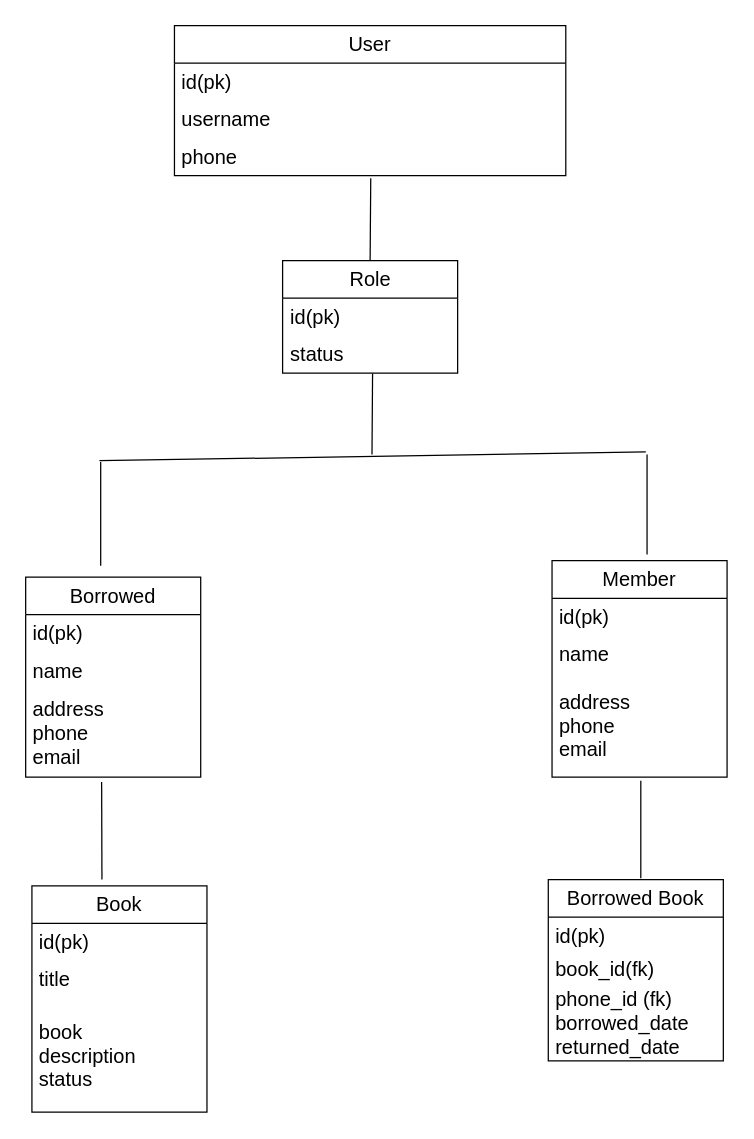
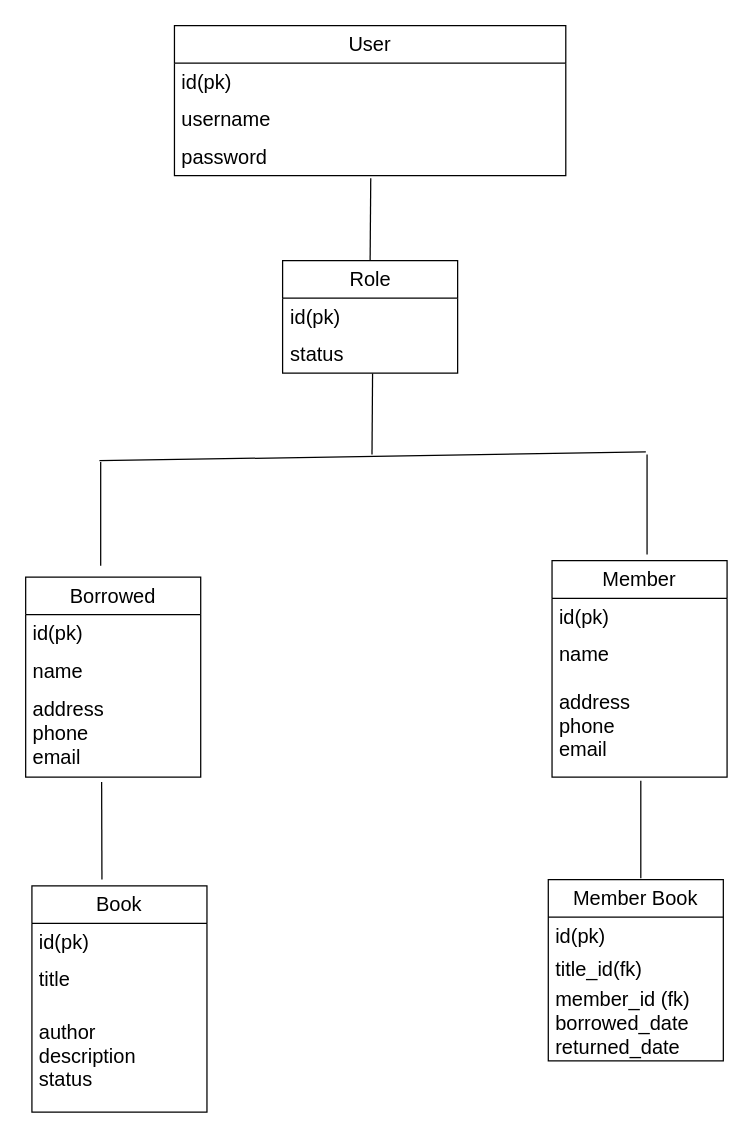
  <mxCell id="0" />
  <mxCell id="1" parent="0" />
  <mxCell id="2" value="User" style="swimlane;fontStyle=0;childLayout=stackLayout;horizontal=1;startSize=30;horizontalStack=0;resizeParent=1;resizeParentMax=0;resizeLast=0;collapsible=1;marginBottom=0;whiteSpace=wrap;html=1;fontSize=16;" vertex="1" parent="1"><mxGeometry x="139" y="20" width="313" height="120" as="geometry" /></mxCell>
  <mxCell id="3" value="id(pk)" style="text;strokeColor=none;fillColor=none;align=left;verticalAlign=middle;spacingLeft=4;spacingRight=4;overflow=hidden;points=[[0,0.5],[1,0.5]];portConstraint=eastwest;rotatable=0;whiteSpace=wrap;html=1;fontSize=16;" vertex="1" parent="2"><mxGeometry y="30" width="313" height="30" as="geometry" /></mxCell>
  <mxCell id="4" value="username" style="text;strokeColor=none;fillColor=none;align=left;verticalAlign=middle;spacingLeft=4;spacingRight=4;overflow=hidden;points=[[0,0.5],[1,0.5]];portConstraint=eastwest;rotatable=0;whiteSpace=wrap;html=1;fontSize=16;" vertex="1" parent="2"><mxGeometry y="60" width="313" height="30" as="geometry" /></mxCell>
- <mxCell id="5" value="phone" style="text;strokeColor=none;fillColor=none;align=left;verticalAlign=middle;spacingLeft=4;spacingRight=4;overflow=hidden;points=[[0,0.5],[1,0.5]];portConstraint=eastwest;rotatable=0;whiteSpace=wrap;html=1;fontSize=16;" vertex="1" parent="2"><mxGeometry y="90" width="313" height="30" as="geometry" /></mxCell>
+ <mxCell id="5" value="password" style="text;strokeColor=none;fillColor=none;align=left;verticalAlign=middle;spacingLeft=4;spacingRight=4;overflow=hidden;points=[[0,0.5],[1,0.5]];portConstraint=eastwest;rotatable=0;whiteSpace=wrap;html=1;fontSize=16;" vertex="1" parent="2"><mxGeometry y="90" width="313" height="30" as="geometry" /></mxCell>
  <mxCell id="6" value="Role" style="swimlane;fontStyle=0;childLayout=stackLayout;horizontal=1;startSize=30;horizontalStack=0;resizeParent=1;resizeParentMax=0;resizeLast=0;collapsible=1;marginBottom=0;whiteSpace=wrap;html=1;fontSize=16;" vertex="1" parent="1"><mxGeometry x="225.5" y="208" width="140" height="90" as="geometry" /></mxCell>
  <mxCell id="7" value="id(pk)" style="text;strokeColor=none;fillColor=none;align=left;verticalAlign=middle;spacingLeft=4;spacingRight=4;overflow=hidden;points=[[0,0.5],[1,0.5]];portConstraint=eastwest;rotatable=0;whiteSpace=wrap;html=1;fontSize=16;" vertex="1" parent="6"><mxGeometry y="30" width="140" height="30" as="geometry" /></mxCell>
  <mxCell id="8" value="status" style="text;strokeColor=none;fillColor=none;align=left;verticalAlign=middle;spacingLeft=4;spacingRight=4;overflow=hidden;points=[[0,0.5],[1,0.5]];portConstraint=eastwest;rotatable=0;whiteSpace=wrap;html=1;fontSize=16;" vertex="1" parent="6"><mxGeometry y="60" width="140" height="30" as="geometry" /></mxCell>
  <mxCell id="9" value="" style="endArrow=none;html=1;rounded=0;fontSize=12;startSize=8;endSize=8;curved=1;exitX=0.5;exitY=0;exitDx=0;exitDy=0;" edge="1" parent="1" source="6"><mxGeometry width="50" height="50" relative="1" as="geometry"><mxPoint x="242" y="292" as="sourcePoint" /><mxPoint x="296" y="142" as="targetPoint" /></mxGeometry></mxCell>
  <mxCell id="10" value="" style="endArrow=none;html=1;rounded=0;fontSize=12;startSize=8;endSize=8;curved=1;" edge="1" parent="1"><mxGeometry width="50" height="50" relative="1" as="geometry"><mxPoint x="79" y="368" as="sourcePoint" /><mxPoint x="516" y="361" as="targetPoint" /></mxGeometry></mxCell>
  <mxCell id="11" value="" style="endArrow=none;html=1;rounded=0;fontSize=12;startSize=8;endSize=8;curved=1;entryX=0.514;entryY=1.011;entryDx=0;entryDy=0;entryPerimeter=0;" edge="1" parent="1" target="8"><mxGeometry width="50" height="50" relative="1" as="geometry"><mxPoint x="297" y="363" as="sourcePoint" /><mxPoint x="286" y="352" as="targetPoint" /></mxGeometry></mxCell>
  <mxCell id="12" value="Borrowed" style="swimlane;fontStyle=0;childLayout=stackLayout;horizontal=1;startSize=30;horizontalStack=0;resizeParent=1;resizeParentMax=0;resizeLast=0;collapsible=1;marginBottom=0;whiteSpace=wrap;html=1;fontSize=16;" vertex="1" parent="1"><mxGeometry x="20" width="140" height="160" as="geometry" y="461" /></mxCell>
  <mxCell id="13" value="id(pk)" style="text;strokeColor=none;fillColor=none;align=left;verticalAlign=middle;spacingLeft=4;spacingRight=4;overflow=hidden;points=[[0,0.5],[1,0.5]];portConstraint=eastwest;rotatable=0;whiteSpace=wrap;html=1;fontSize=16;" vertex="1" parent="12"><mxGeometry y="30" width="140" height="30" as="geometry" /></mxCell>
  <mxCell id="14" value="name" style="text;strokeColor=none;fillColor=none;align=left;verticalAlign=middle;spacingLeft=4;spacingRight=4;overflow=hidden;points=[[0,0.5],[1,0.5]];portConstraint=eastwest;rotatable=0;whiteSpace=wrap;html=1;fontSize=16;" vertex="1" parent="12"><mxGeometry y="60" width="140" height="30" as="geometry" /></mxCell>
  <mxCell id="15" value="address&lt;br&gt;phone&lt;br&gt;email" style="text;strokeColor=none;fillColor=none;align=left;verticalAlign=middle;spacingLeft=4;spacingRight=4;overflow=hidden;points=[[0,0.5],[1,0.5]];portConstraint=eastwest;rotatable=0;whiteSpace=wrap;html=1;fontSize=16;" vertex="1" parent="12"><mxGeometry y="90" width="140" height="70" as="geometry" /></mxCell>
  <mxCell id="16" value="" style="endArrow=none;html=1;rounded=0;fontSize=12;startSize=8;endSize=8;curved=1;" edge="1" parent="1"><mxGeometry width="50" height="50" relative="1" as="geometry"><mxPoint x="80" y="369" as="sourcePoint" /><mxPoint x="80" y="452" as="targetPoint" /></mxGeometry></mxCell>
  <mxCell id="17" value="Member" style="swimlane;fontStyle=0;childLayout=stackLayout;horizontal=1;startSize=30;horizontalStack=0;resizeParent=1;resizeParentMax=0;resizeLast=0;collapsible=1;marginBottom=0;whiteSpace=wrap;html=1;fontSize=16;" vertex="1" parent="1"><mxGeometry x="441" y="448" width="140" height="173" as="geometry" /></mxCell>
  <mxCell id="18" value="id(pk)" style="text;strokeColor=none;fillColor=none;align=left;verticalAlign=middle;spacingLeft=4;spacingRight=4;overflow=hidden;points=[[0,0.5],[1,0.5]];portConstraint=eastwest;rotatable=0;whiteSpace=wrap;html=1;fontSize=16;" vertex="1" parent="17"><mxGeometry y="30" width="140" height="30" as="geometry" /></mxCell>
  <mxCell id="19" value="name" style="text;strokeColor=none;fillColor=none;align=left;verticalAlign=middle;spacingLeft=4;spacingRight=4;overflow=hidden;points=[[0,0.5],[1,0.5]];portConstraint=eastwest;rotatable=0;whiteSpace=wrap;html=1;fontSize=16;" vertex="1" parent="17"><mxGeometry y="60" width="140" height="30" as="geometry" /></mxCell>
  <mxCell id="20" value="address&lt;br&gt;phone&lt;br&gt;email" style="text;strokeColor=none;fillColor=none;align=left;verticalAlign=middle;spacingLeft=4;spacingRight=4;overflow=hidden;points=[[0,0.5],[1,0.5]];portConstraint=eastwest;rotatable=0;whiteSpace=wrap;html=1;fontSize=16;" vertex="1" parent="17"><mxGeometry y="90" width="140" height="83" as="geometry" /></mxCell>
  <mxCell id="21" value="" style="endArrow=none;html=1;rounded=0;fontSize=12;startSize=8;endSize=8;curved=1;" edge="1" parent="1"><mxGeometry width="50" height="50" relative="1" as="geometry"><mxPoint x="517" y="443" as="sourcePoint" /><mxPoint x="517" y="363" as="targetPoint" /></mxGeometry></mxCell>
  <mxCell id="22" value="Book" style="swimlane;fontStyle=0;childLayout=stackLayout;horizontal=1;startSize=30;horizontalStack=0;resizeParent=1;resizeParentMax=0;resizeLast=0;collapsible=1;marginBottom=0;whiteSpace=wrap;html=1;fontSize=16;" vertex="1" parent="1"><mxGeometry x="25" y="708" width="140" height="181" as="geometry" /></mxCell>
  <mxCell id="23" value="id(pk)" style="text;strokeColor=none;fillColor=none;align=left;verticalAlign=middle;spacingLeft=4;spacingRight=4;overflow=hidden;points=[[0,0.5],[1,0.5]];portConstraint=eastwest;rotatable=0;whiteSpace=wrap;html=1;fontSize=16;" vertex="1" parent="22"><mxGeometry y="30" width="140" height="30" as="geometry" /></mxCell>
  <mxCell id="24" value="title" style="text;strokeColor=none;fillColor=none;align=left;verticalAlign=middle;spacingLeft=4;spacingRight=4;overflow=hidden;points=[[0,0.5],[1,0.5]];portConstraint=eastwest;rotatable=0;whiteSpace=wrap;html=1;fontSize=16;" vertex="1" parent="22"><mxGeometry y="60" width="140" height="30" as="geometry" /></mxCell>
- <mxCell id="25" value="book&lt;br&gt;description&lt;br&gt;status" style="text;strokeColor=none;fillColor=none;align=left;verticalAlign=middle;spacingLeft=4;spacingRight=4;overflow=hidden;points=[[0,0.5],[1,0.5]];portConstraint=eastwest;rotatable=0;whiteSpace=wrap;html=1;fontSize=16;" vertex="1" parent="22"><mxGeometry y="90" width="140" height="91" as="geometry" /></mxCell>
- <mxCell id="26" value="Borrowed Book" style="swimlane;fontStyle=0;childLayout=stackLayout;horizontal=1;startSize=30;horizontalStack=0;resizeParent=1;resizeParentMax=0;resizeLast=0;collapsible=1;marginBottom=0;whiteSpace=wrap;html=1;fontSize=16;" vertex="1" parent="1"><mxGeometry x="438" y="703" width="140" height="145" as="geometry" /></mxCell>
+ <mxCell id="25" value="author&lt;br&gt;description&lt;br&gt;status" style="text;strokeColor=none;fillColor=none;align=left;verticalAlign=middle;spacingLeft=4;spacingRight=4;overflow=hidden;points=[[0,0.5],[1,0.5]];portConstraint=eastwest;rotatable=0;whiteSpace=wrap;html=1;fontSize=16;" vertex="1" parent="22"><mxGeometry y="90" width="140" height="91" as="geometry" /></mxCell>
+ <mxCell id="26" value="Member Book" style="swimlane;fontStyle=0;childLayout=stackLayout;horizontal=1;startSize=30;horizontalStack=0;resizeParent=1;resizeParentMax=0;resizeLast=0;collapsible=1;marginBottom=0;whiteSpace=wrap;html=1;fontSize=16;" vertex="1" parent="1"><mxGeometry x="438" y="703" width="140" height="145" as="geometry" /></mxCell>
  <mxCell id="27" value="id(pk)" style="text;strokeColor=none;fillColor=none;align=left;verticalAlign=middle;spacingLeft=4;spacingRight=4;overflow=hidden;points=[[0,0.5],[1,0.5]];portConstraint=eastwest;rotatable=0;whiteSpace=wrap;html=1;fontSize=16;" vertex="1" parent="26"><mxGeometry y="30" width="140" height="30" as="geometry" /></mxCell>
- <mxCell id="28" value="book_id(fk)" style="text;strokeColor=none;fillColor=none;align=left;verticalAlign=middle;spacingLeft=4;spacingRight=4;overflow=hidden;points=[[0,0.5],[1,0.5]];portConstraint=eastwest;rotatable=0;whiteSpace=wrap;html=1;fontSize=16;" vertex="1" parent="26"><mxGeometry y="60" width="140" height="24" as="geometry" /></mxCell>
- <mxCell id="29" value="phone_id (fk)&lt;br&gt;borrowed_date&lt;br&gt;returned_date" style="text;strokeColor=none;fillColor=none;align=left;verticalAlign=middle;spacingLeft=4;spacingRight=4;overflow=hidden;points=[[0,0.5],[1,0.5]];portConstraint=eastwest;rotatable=0;whiteSpace=wrap;html=1;fontSize=16;" vertex="1" parent="26"><mxGeometry y="84" width="140" height="61" as="geometry" /></mxCell>
+ <mxCell id="28" value="title_id(fk)" style="text;strokeColor=none;fillColor=none;align=left;verticalAlign=middle;spacingLeft=4;spacingRight=4;overflow=hidden;points=[[0,0.5],[1,0.5]];portConstraint=eastwest;rotatable=0;whiteSpace=wrap;html=1;fontSize=16;" vertex="1" parent="26"><mxGeometry y="60" width="140" height="24" as="geometry" /></mxCell>
+ <mxCell id="29" value="member_id (fk)&lt;br&gt;borrowed_date&lt;br&gt;returned_date" style="text;strokeColor=none;fillColor=none;align=left;verticalAlign=middle;spacingLeft=4;spacingRight=4;overflow=hidden;points=[[0,0.5],[1,0.5]];portConstraint=eastwest;rotatable=0;whiteSpace=wrap;html=1;fontSize=16;" vertex="1" parent="26"><mxGeometry y="84" width="140" height="61" as="geometry" /></mxCell>
  <mxCell id="30" value="" style="endArrow=none;html=1;rounded=0;fontSize=12;startSize=8;endSize=8;curved=1;exitX=0.434;exitY=1.056;exitDx=0;exitDy=0;exitPerimeter=0;" edge="1" parent="1" source="15"><mxGeometry width="50" height="50" relative="1" as="geometry"><mxPoint x="220" y="589" as="sourcePoint" /><mxPoint x="81" y="703" as="targetPoint" /></mxGeometry></mxCell>
  <mxCell id="31" value="" style="endArrow=none;html=1;rounded=0;fontSize=12;startSize=8;endSize=8;curved=1;exitX=0.434;exitY=1.056;exitDx=0;exitDy=0;exitPerimeter=0;" edge="1" parent="1"><mxGeometry width="50" height="50" relative="1" as="geometry"><mxPoint x="512" y="624" as="sourcePoint" /><mxPoint x="512" y="702" as="targetPoint" /></mxGeometry></mxCell>
